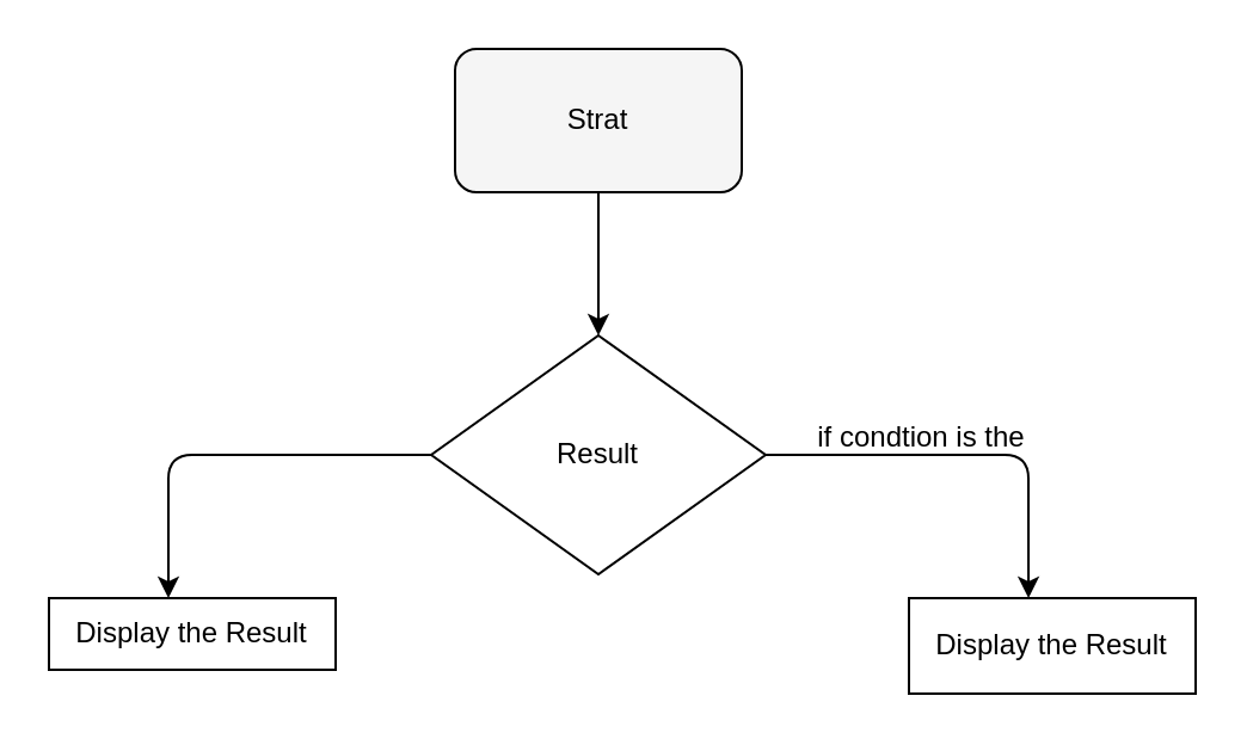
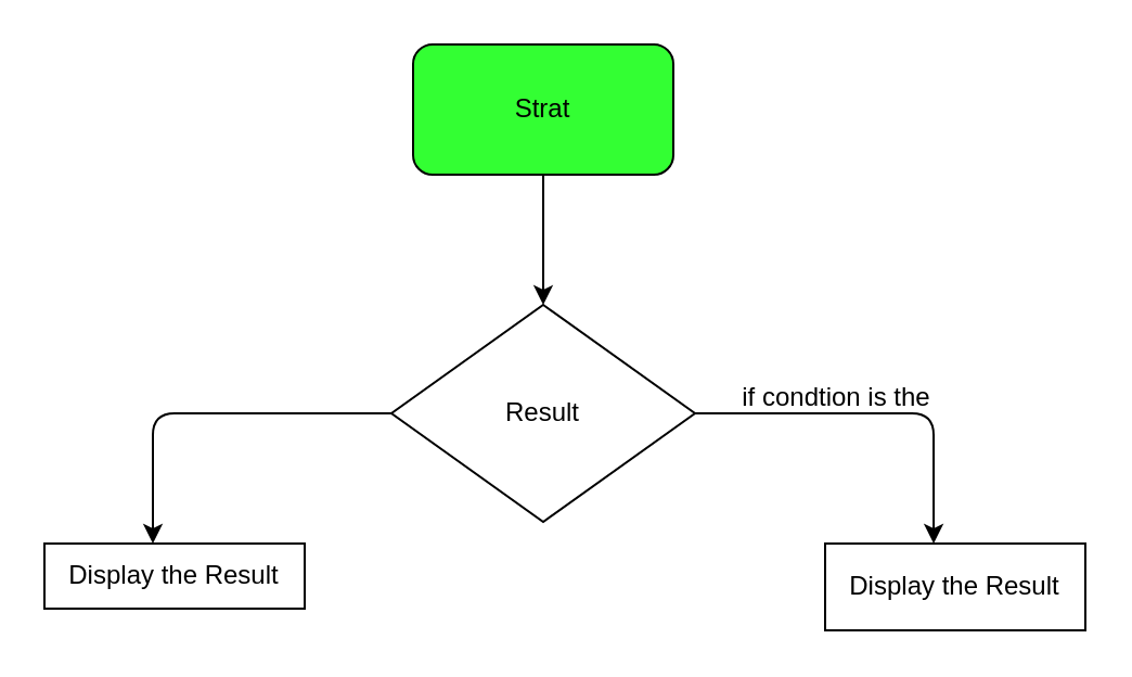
  <mxCell id="0" />
  <mxCell id="1" parent="0" />
- <mxCell id="2" value="Strat" style="rounded=1;whiteSpace=wrap;html=1;fillColor=#f5f5f5;" parent="1" vertex="1"><mxGeometry x="190" y="20" width="120" height="60" as="geometry" /></mxCell>
+ <mxCell id="2" value="Strat" style="rounded=1;whiteSpace=wrap;html=1;fillColor=#33FF33;" parent="1" vertex="1"><mxGeometry x="190" y="20" width="120" height="60" as="geometry" /></mxCell>
  <mxCell id="3" value="" style="endArrow=classic;html=1;" parent="1" edge="1"><mxGeometry width="50" height="50" relative="1" as="geometry"><mxPoint x="250" y="80" as="sourcePoint" /><mxPoint x="250" y="140" as="targetPoint" /><Array as="points"><mxPoint x="250" y="130" /></Array></mxGeometry></mxCell>
  <mxCell id="4" value="Result" style="rhombus;whiteSpace=wrap;html=1;" parent="1" vertex="1"><mxGeometry x="180" y="140" width="140" height="100" as="geometry" /></mxCell>
  <mxCell id="5" value="" style="endArrow=classic;html=1;entryX=0.417;entryY=0;entryDx=0;entryDy=0;entryPerimeter=0;" parent="1" target="7" edge="1"><mxGeometry width="50" height="50" relative="1" as="geometry"><mxPoint x="320" y="190" as="sourcePoint" /><mxPoint x="610" y="190" as="targetPoint" /><Array as="points"><mxPoint x="430" y="190" /></Array></mxGeometry></mxCell>
  <mxCell id="6" value="if condtion is the" style="text;html=1;align=center;verticalAlign=middle;resizable=0;points=[];autosize=1;strokeColor=none;fillColor=none;" parent="1" vertex="1"><mxGeometry x="330" y="168" width="110" height="30" as="geometry" /></mxCell>
  <mxCell id="7" value="Display the Result" style="rounded=0;whiteSpace=wrap;html=1;" parent="1" vertex="1"><mxGeometry x="380" y="250" width="120" height="40" as="geometry" /></mxCell>
  <mxCell id="8" value="" style="endArrow=classic;html=1;" parent="1" edge="1"><mxGeometry width="50" height="50" relative="1" as="geometry"><mxPoint x="180" y="190" as="sourcePoint" /><mxPoint x="70" y="250" as="targetPoint" /><Array as="points"><mxPoint x="70" y="190" /></Array></mxGeometry></mxCell>
  <mxCell id="9" value="Display the Result" style="rounded=0;whiteSpace=wrap;html=1;" parent="1" vertex="1"><mxGeometry x="20" y="250" width="120" height="30" as="geometry" /></mxCell>
